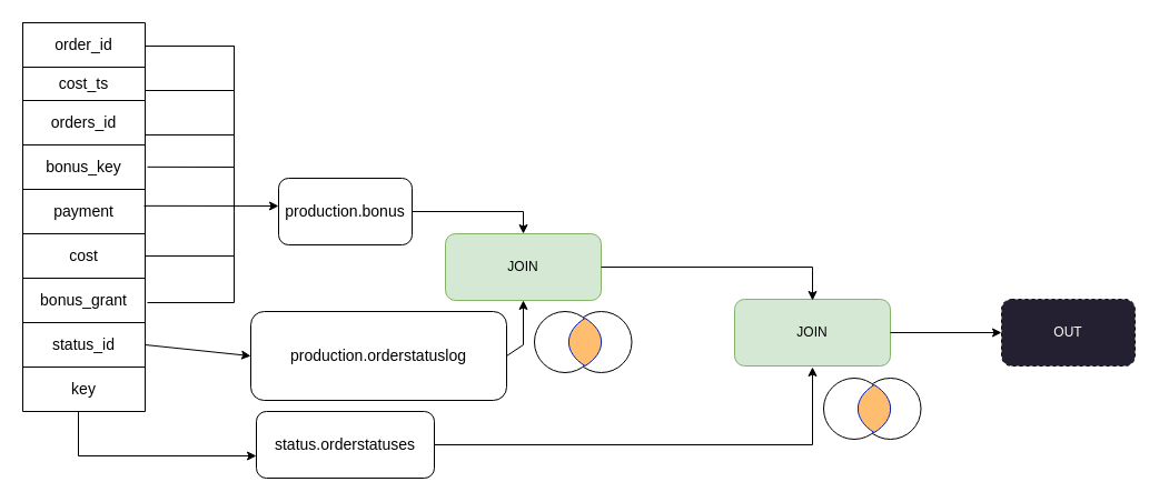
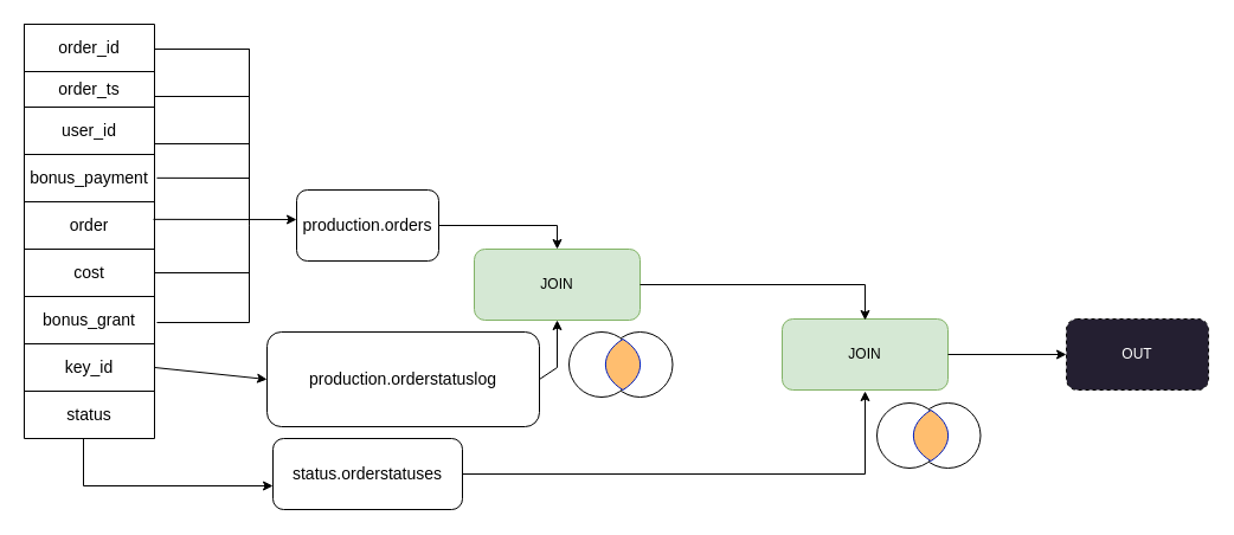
  <mxCell id="0" />
  <mxCell id="1" parent="0" />
  <mxCell id="2" value="" style="ellipse;whiteSpace=wrap;html=1;aspect=fixed;" parent="1" vertex="1"><mxGeometry x="512.5" y="280" width="55" height="55" as="geometry" /></mxCell>
  <mxCell id="3" value="" style="ellipse;whiteSpace=wrap;html=1;aspect=fixed;fillColor=#ffffff;" parent="1" vertex="1"><mxGeometry x="480" y="280" width="55" height="55" as="geometry" /></mxCell>
  <mxCell id="4" value="" style="whiteSpace=wrap;html=1;shape=mxgraph.basic.pointed_oval;fillColor=#ffbe6f;fontColor=#ffffff;strokeColor=#001DBC;" parent="1" vertex="1"><mxGeometry x="506" y="286" width="39" height="43" as="geometry" /></mxCell>
  <mxCell id="5" value="" style="shape=table;startSize=0;container=1;collapsible=0;childLayout=tableLayout;" parent="1" vertex="1"><mxGeometry x="20" y="20" width="110" height="350" as="geometry" /></mxCell>
  <mxCell id="6" value="" style="shape=tableRow;horizontal=0;startSize=0;swimlaneHead=0;swimlaneBody=0;strokeColor=inherit;top=0;left=0;bottom=0;right=0;collapsible=0;dropTarget=0;fillColor=none;points=[[0,0.5],[1,0.5]];portConstraint=eastwest;" parent="5" vertex="1"><mxGeometry width="110" height="40" as="geometry" /></mxCell>
  <mxCell id="7" value="&lt;font style=&quot;font-size: 14px;&quot;&gt;order_id&lt;/font&gt;" style="shape=partialRectangle;html=1;whiteSpace=wrap;connectable=0;strokeColor=inherit;overflow=hidden;fillColor=none;top=0;left=0;bottom=0;right=0;pointerEvents=1;" parent="6" vertex="1"><mxGeometry width="110" height="40" as="geometry"><mxRectangle width="110" height="40" as="alternateBounds" /></mxGeometry></mxCell>
  <mxCell id="8" value="" style="shape=tableRow;horizontal=0;startSize=0;swimlaneHead=0;swimlaneBody=0;strokeColor=inherit;top=0;left=0;bottom=0;right=0;collapsible=0;dropTarget=0;fillColor=none;points=[[0,0.5],[1,0.5]];portConstraint=eastwest;" parent="5" vertex="1"><mxGeometry y="40" width="110" height="30" as="geometry" /></mxCell>
- <mxCell id="9" value="&lt;font style=&quot;font-size: 14px;&quot;&gt;cost_ts&lt;/font&gt;" style="shape=partialRectangle;html=1;whiteSpace=wrap;connectable=0;strokeColor=inherit;overflow=hidden;fillColor=none;top=0;left=0;bottom=0;right=0;pointerEvents=1;" parent="8" vertex="1"><mxGeometry width="110" height="30" as="geometry"><mxRectangle width="110" height="30" as="alternateBounds" /></mxGeometry></mxCell>
+ <mxCell id="9" value="&lt;font style=&quot;font-size: 14px;&quot;&gt;order_ts&lt;/font&gt;" style="shape=partialRectangle;html=1;whiteSpace=wrap;connectable=0;strokeColor=inherit;overflow=hidden;fillColor=none;top=0;left=0;bottom=0;right=0;pointerEvents=1;" parent="8" vertex="1"><mxGeometry width="110" height="30" as="geometry"><mxRectangle width="110" height="30" as="alternateBounds" /></mxGeometry></mxCell>
  <mxCell id="10" value="" style="shape=tableRow;horizontal=0;startSize=0;swimlaneHead=0;swimlaneBody=0;strokeColor=inherit;top=0;left=0;bottom=0;right=0;collapsible=0;dropTarget=0;fillColor=none;points=[[0,0.5],[1,0.5]];portConstraint=eastwest;" parent="5" vertex="1"><mxGeometry y="70" width="110" height="40" as="geometry" /></mxCell>
- <mxCell id="11" value="&lt;font style=&quot;font-size: 14px;&quot;&gt;orders_id&lt;/font&gt;" style="shape=partialRectangle;html=1;whiteSpace=wrap;connectable=0;strokeColor=inherit;overflow=hidden;fillColor=none;top=0;left=0;bottom=0;right=0;pointerEvents=1;" parent="10" vertex="1"><mxGeometry width="110" height="40" as="geometry"><mxRectangle width="110" height="40" as="alternateBounds" /></mxGeometry></mxCell>
+ <mxCell id="11" value="&lt;font style=&quot;font-size: 14px;&quot;&gt;user_id&lt;/font&gt;" style="shape=partialRectangle;html=1;whiteSpace=wrap;connectable=0;strokeColor=inherit;overflow=hidden;fillColor=none;top=0;left=0;bottom=0;right=0;pointerEvents=1;" parent="10" vertex="1"><mxGeometry width="110" height="40" as="geometry"><mxRectangle width="110" height="40" as="alternateBounds" /></mxGeometry></mxCell>
  <mxCell id="12" value="" style="shape=tableRow;horizontal=0;startSize=0;swimlaneHead=0;swimlaneBody=0;strokeColor=inherit;top=0;left=0;bottom=0;right=0;collapsible=0;dropTarget=0;fillColor=none;points=[[0,0.5],[1,0.5]];portConstraint=eastwest;" parent="5" vertex="1"><mxGeometry y="110" width="110" height="40" as="geometry" /></mxCell>
- <mxCell id="13" value="&lt;font style=&quot;font-size: 14px;&quot;&gt;bonus_key&lt;/font&gt;" style="shape=partialRectangle;html=1;whiteSpace=wrap;connectable=0;strokeColor=inherit;overflow=hidden;fillColor=none;top=0;left=0;bottom=0;right=0;pointerEvents=1;" parent="12" vertex="1"><mxGeometry width="110" height="40" as="geometry"><mxRectangle width="110" height="40" as="alternateBounds" /></mxGeometry></mxCell>
+ <mxCell id="13" value="&lt;font style=&quot;font-size: 14px;&quot;&gt;bonus_payment&lt;/font&gt;" style="shape=partialRectangle;html=1;whiteSpace=wrap;connectable=0;strokeColor=inherit;overflow=hidden;fillColor=none;top=0;left=0;bottom=0;right=0;pointerEvents=1;" parent="12" vertex="1"><mxGeometry width="110" height="40" as="geometry"><mxRectangle width="110" height="40" as="alternateBounds" /></mxGeometry></mxCell>
  <mxCell id="14" value="" style="shape=tableRow;horizontal=0;startSize=0;swimlaneHead=0;swimlaneBody=0;strokeColor=inherit;top=0;left=0;bottom=0;right=0;collapsible=0;dropTarget=0;fillColor=none;points=[[0,0.5],[1,0.5]];portConstraint=eastwest;" parent="5" vertex="1"><mxGeometry y="150" width="110" height="40" as="geometry" /></mxCell>
- <mxCell id="15" value="&lt;font style=&quot;font-size: 14px;&quot;&gt;payment&lt;/font&gt;" style="shape=partialRectangle;html=1;whiteSpace=wrap;connectable=0;strokeColor=inherit;overflow=hidden;fillColor=none;top=0;left=0;bottom=0;right=0;pointerEvents=1;" parent="14" vertex="1"><mxGeometry width="110" height="40" as="geometry"><mxRectangle width="110" height="40" as="alternateBounds" /></mxGeometry></mxCell>
+ <mxCell id="15" value="&lt;font style=&quot;font-size: 14px;&quot;&gt;order&lt;/font&gt;" style="shape=partialRectangle;html=1;whiteSpace=wrap;connectable=0;strokeColor=inherit;overflow=hidden;fillColor=none;top=0;left=0;bottom=0;right=0;pointerEvents=1;" parent="14" vertex="1"><mxGeometry width="110" height="40" as="geometry"><mxRectangle width="110" height="40" as="alternateBounds" /></mxGeometry></mxCell>
  <mxCell id="16" style="shape=tableRow;horizontal=0;startSize=0;swimlaneHead=0;swimlaneBody=0;strokeColor=inherit;top=0;left=0;bottom=0;right=0;collapsible=0;dropTarget=0;fillColor=none;points=[[0,0.5],[1,0.5]];portConstraint=eastwest;" parent="5" vertex="1"><mxGeometry y="190" width="110" height="40" as="geometry" /></mxCell>
  <mxCell id="17" value="&lt;font style=&quot;font-size: 14px;&quot;&gt;cost&lt;/font&gt;" style="shape=partialRectangle;html=1;whiteSpace=wrap;connectable=0;strokeColor=inherit;overflow=hidden;fillColor=none;top=0;left=0;bottom=0;right=0;pointerEvents=1;" parent="16" vertex="1"><mxGeometry width="110" height="40" as="geometry"><mxRectangle width="110" height="40" as="alternateBounds" /></mxGeometry></mxCell>
  <mxCell id="18" style="shape=tableRow;horizontal=0;startSize=0;swimlaneHead=0;swimlaneBody=0;strokeColor=inherit;top=0;left=0;bottom=0;right=0;collapsible=0;dropTarget=0;fillColor=none;points=[[0,0.5],[1,0.5]];portConstraint=eastwest;" parent="5" vertex="1"><mxGeometry y="230" width="110" height="40" as="geometry" /></mxCell>
  <mxCell id="19" value="&lt;font style=&quot;font-size: 14px;&quot;&gt;bonus_grant&lt;/font&gt;" style="shape=partialRectangle;html=1;whiteSpace=wrap;connectable=0;strokeColor=inherit;overflow=hidden;fillColor=none;top=0;left=0;bottom=0;right=0;pointerEvents=1;" parent="18" vertex="1"><mxGeometry width="110" height="40" as="geometry"><mxRectangle width="110" height="40" as="alternateBounds" /></mxGeometry></mxCell>
  <mxCell id="20" style="shape=tableRow;horizontal=0;startSize=0;swimlaneHead=0;swimlaneBody=0;strokeColor=inherit;top=0;left=0;bottom=0;right=0;collapsible=0;dropTarget=0;fillColor=none;points=[[0,0.5],[1,0.5]];portConstraint=eastwest;" parent="5" vertex="1"><mxGeometry y="270" width="110" height="40" as="geometry" /></mxCell>
- <mxCell id="21" value="&lt;font style=&quot;font-size: 14px;&quot;&gt;status_id&lt;/font&gt;" style="shape=partialRectangle;html=1;whiteSpace=wrap;connectable=0;strokeColor=inherit;overflow=hidden;fillColor=none;top=0;left=0;bottom=0;right=0;pointerEvents=1;" parent="20" vertex="1"><mxGeometry width="110" height="40" as="geometry"><mxRectangle width="110" height="40" as="alternateBounds" /></mxGeometry></mxCell>
+ <mxCell id="21" value="&lt;font style=&quot;font-size: 14px;&quot;&gt;key_id&lt;/font&gt;" style="shape=partialRectangle;html=1;whiteSpace=wrap;connectable=0;strokeColor=inherit;overflow=hidden;fillColor=none;top=0;left=0;bottom=0;right=0;pointerEvents=1;" parent="20" vertex="1"><mxGeometry width="110" height="40" as="geometry"><mxRectangle width="110" height="40" as="alternateBounds" /></mxGeometry></mxCell>
  <mxCell id="22" style="shape=tableRow;horizontal=0;startSize=0;swimlaneHead=0;swimlaneBody=0;strokeColor=inherit;top=0;left=0;bottom=0;right=0;collapsible=0;dropTarget=0;fillColor=none;points=[[0,0.5],[1,0.5]];portConstraint=eastwest;" parent="5" vertex="1"><mxGeometry y="310" width="110" height="40" as="geometry" /></mxCell>
- <mxCell id="23" value="&lt;font style=&quot;font-size: 14px;&quot;&gt;key&lt;/font&gt;" style="shape=partialRectangle;html=1;whiteSpace=wrap;connectable=0;strokeColor=inherit;overflow=hidden;fillColor=none;top=0;left=0;bottom=0;right=0;pointerEvents=1;" parent="22" vertex="1"><mxGeometry width="110" height="40" as="geometry"><mxRectangle width="110" height="40" as="alternateBounds" /></mxGeometry></mxCell>
- <mxCell id="24" value="&lt;font style=&quot;font-size: 14px;&quot;&gt;production.bonus&lt;/font&gt;" style="rounded=1;whiteSpace=wrap;html=1;" parent="1" vertex="1"><mxGeometry x="250" y="160" width="120" height="60" as="geometry" /></mxCell>
+ <mxCell id="23" value="&lt;font style=&quot;font-size: 14px;&quot;&gt;status&lt;/font&gt;" style="shape=partialRectangle;html=1;whiteSpace=wrap;connectable=0;strokeColor=inherit;overflow=hidden;fillColor=none;top=0;left=0;bottom=0;right=0;pointerEvents=1;" parent="22" vertex="1"><mxGeometry width="110" height="40" as="geometry"><mxRectangle width="110" height="40" as="alternateBounds" /></mxGeometry></mxCell>
+ <mxCell id="24" value="&lt;font style=&quot;font-size: 14px;&quot;&gt;production.orders&lt;/font&gt;" style="rounded=1;whiteSpace=wrap;html=1;" parent="1" vertex="1"><mxGeometry x="250" y="160" width="120" height="60" as="geometry" /></mxCell>
  <mxCell id="25" value="" style="endArrow=classic;html=1;rounded=0;exitX=0.991;exitY=0.471;exitDx=0;exitDy=0;exitPerimeter=0;" parent="1" source="5" edge="1"><mxGeometry width="50" height="50" relative="1" as="geometry"><mxPoint x="690" y="320" as="sourcePoint" /><mxPoint x="250" y="185" as="targetPoint" /></mxGeometry></mxCell>
  <mxCell id="26" value="" style="endArrow=none;html=1;rounded=0;exitX=1;exitY=0.5;exitDx=0;exitDy=0;" parent="1" edge="1"><mxGeometry width="50" height="50" relative="1" as="geometry"><mxPoint x="130" y="41" as="sourcePoint" /><mxPoint x="210" y="41" as="targetPoint" /><Array as="points"><mxPoint x="210" y="41" /><mxPoint x="210" y="190" /></Array></mxGeometry></mxCell>
  <mxCell id="27" value="" style="endArrow=none;html=1;rounded=0;" parent="1" edge="1"><mxGeometry width="50" height="50" relative="1" as="geometry"><mxPoint x="130" y="81" as="sourcePoint" /><mxPoint x="210" y="81" as="targetPoint" /></mxGeometry></mxCell>
  <mxCell id="28" value="" style="endArrow=none;html=1;rounded=0;" parent="1" edge="1"><mxGeometry width="50" height="50" relative="1" as="geometry"><mxPoint x="130" y="121" as="sourcePoint" /><mxPoint x="210" y="121" as="targetPoint" /></mxGeometry></mxCell>
  <mxCell id="29" value="" style="endArrow=none;html=1;rounded=0;exitX=1.018;exitY=0.371;exitDx=0;exitDy=0;exitPerimeter=0;" parent="1" source="5" edge="1"><mxGeometry width="50" height="50" relative="1" as="geometry"><mxPoint x="690" y="320" as="sourcePoint" /><mxPoint x="210" y="150" as="targetPoint" /></mxGeometry></mxCell>
  <mxCell id="30" value="" style="endArrow=none;html=1;rounded=0;exitX=1.018;exitY=0.72;exitDx=0;exitDy=0;exitPerimeter=0;" parent="1" source="5" edge="1"><mxGeometry width="50" height="50" relative="1" as="geometry"><mxPoint x="690" y="320" as="sourcePoint" /><mxPoint x="210" y="190" as="targetPoint" /><Array as="points"><mxPoint x="210" y="272" /></Array></mxGeometry></mxCell>
  <mxCell id="31" value="" style="endArrow=none;html=1;rounded=0;exitX=1;exitY=0.5;exitDx=0;exitDy=0;" parent="1" source="16" edge="1"><mxGeometry width="50" height="50" relative="1" as="geometry"><mxPoint x="690" y="320" as="sourcePoint" /><mxPoint x="210" y="230" as="targetPoint" /></mxGeometry></mxCell>
  <mxCell id="32" value="&lt;font style=&quot;font-size: 14px;&quot;&gt;production.orderstatuslog&lt;/font&gt;" style="rounded=1;whiteSpace=wrap;html=1;" parent="1" vertex="1"><mxGeometry x="225" y="280" width="230" height="80" as="geometry" /></mxCell>
  <mxCell id="33" value="" style="endArrow=classic;html=1;rounded=0;exitX=1;exitY=0.5;exitDx=0;exitDy=0;entryX=0;entryY=0.5;entryDx=0;entryDy=0;" parent="1" source="20" target="32" edge="1"><mxGeometry width="50" height="50" relative="1" as="geometry"><mxPoint x="690" y="320" as="sourcePoint" /><mxPoint x="740" y="270" as="targetPoint" /></mxGeometry></mxCell>
  <mxCell id="34" value="JOIN" style="rounded=1;whiteSpace=wrap;html=1;fillColor=#d5e8d4;strokeColor=#82b366;" parent="1" vertex="1"><mxGeometry x="400" y="210" width="140" height="60" as="geometry" /></mxCell>
  <mxCell id="35" value="" style="endArrow=classic;html=1;rounded=0;exitX=1;exitY=0.5;exitDx=0;exitDy=0;" parent="1" source="24" edge="1"><mxGeometry width="50" height="50" relative="1" as="geometry"><mxPoint x="690" y="320" as="sourcePoint" /><mxPoint x="470" y="210" as="targetPoint" /><Array as="points"><mxPoint x="470" y="190" /><mxPoint x="470" y="210" /></Array></mxGeometry></mxCell>
  <mxCell id="36" value="" style="endArrow=classic;html=1;rounded=0;exitX=1;exitY=0.5;exitDx=0;exitDy=0;" parent="1" source="32" edge="1"><mxGeometry width="50" height="50" relative="1" as="geometry"><mxPoint x="690" y="320" as="sourcePoint" /><mxPoint x="470" y="270" as="targetPoint" /><Array as="points"><mxPoint x="470" y="310" /><mxPoint x="470" y="270" /></Array></mxGeometry></mxCell>
  <mxCell id="37" value="&lt;font style=&quot;font-size: 14px;&quot;&gt;status.orderstatuses&lt;/font&gt;" style="rounded=1;whiteSpace=wrap;html=1;" parent="1" vertex="1"><mxGeometry x="230" y="370" width="160" height="60" as="geometry" /></mxCell>
  <mxCell id="38" value="" style="endArrow=classic;html=1;rounded=0;entryX=0;entryY=0.667;entryDx=0;entryDy=0;entryPerimeter=0;" parent="1" target="37" edge="1"><mxGeometry width="50" height="50" relative="1" as="geometry"><mxPoint x="70" y="370" as="sourcePoint" /><mxPoint x="740" y="270" as="targetPoint" /><Array as="points"><mxPoint x="70" y="410" /></Array></mxGeometry></mxCell>
  <mxCell id="39" value="JOIN" style="rounded=1;whiteSpace=wrap;html=1;fillColor=#d5e8d4;strokeColor=#82b366;" parent="1" vertex="1"><mxGeometry x="660" y="269" width="140" height="60" as="geometry" /></mxCell>
  <mxCell id="40" value="" style="endArrow=classic;html=1;rounded=0;exitX=1;exitY=0.5;exitDx=0;exitDy=0;" parent="1" source="34" edge="1"><mxGeometry width="50" height="50" relative="1" as="geometry"><mxPoint x="690" y="320" as="sourcePoint" /><mxPoint x="730" y="270" as="targetPoint" /><Array as="points"><mxPoint x="730" y="240" /><mxPoint x="730" y="270" /></Array></mxGeometry></mxCell>
  <mxCell id="41" value="" style="endArrow=classic;html=1;rounded=0;exitX=1;exitY=0.5;exitDx=0;exitDy=0;" parent="1" source="37" edge="1"><mxGeometry width="50" height="50" relative="1" as="geometry"><mxPoint x="690" y="320" as="sourcePoint" /><mxPoint x="730" y="330" as="targetPoint" /><Array as="points"><mxPoint x="730" y="400" /><mxPoint x="730" y="330" /></Array></mxGeometry></mxCell>
  <mxCell id="42" value="" style="ellipse;whiteSpace=wrap;html=1;aspect=fixed;" parent="1" vertex="1"><mxGeometry x="772.5" y="340" width="55" height="55" as="geometry" /></mxCell>
  <mxCell id="43" value="" style="ellipse;whiteSpace=wrap;html=1;aspect=fixed;fillColor=#ffffff;" parent="1" vertex="1"><mxGeometry x="740" y="340" width="55" height="55" as="geometry" /></mxCell>
  <mxCell id="44" value="" style="whiteSpace=wrap;html=1;shape=mxgraph.basic.pointed_oval;fillColor=#ffbe6f;fontColor=#ffffff;strokeColor=#001DBC;" parent="1" vertex="1"><mxGeometry x="766" y="346" width="39" height="43" as="geometry" /></mxCell>
  <mxCell id="45" value="&lt;font color=&quot;#ffffff&quot;&gt;OUT&lt;/font&gt;" style="rounded=1;whiteSpace=wrap;html=1;fillColor=#241f31;dashed=1;" parent="1" vertex="1"><mxGeometry x="900" y="269" width="120" height="60" as="geometry" /></mxCell>
  <mxCell id="46" value="" style="endArrow=classic;html=1;rounded=0;exitX=1;exitY=0.5;exitDx=0;exitDy=0;entryX=0;entryY=0.5;entryDx=0;entryDy=0;" parent="1" source="39" target="45" edge="1"><mxGeometry width="50" height="50" relative="1" as="geometry"><mxPoint x="690" y="320" as="sourcePoint" /><mxPoint x="740" y="270" as="targetPoint" /></mxGeometry></mxCell>
